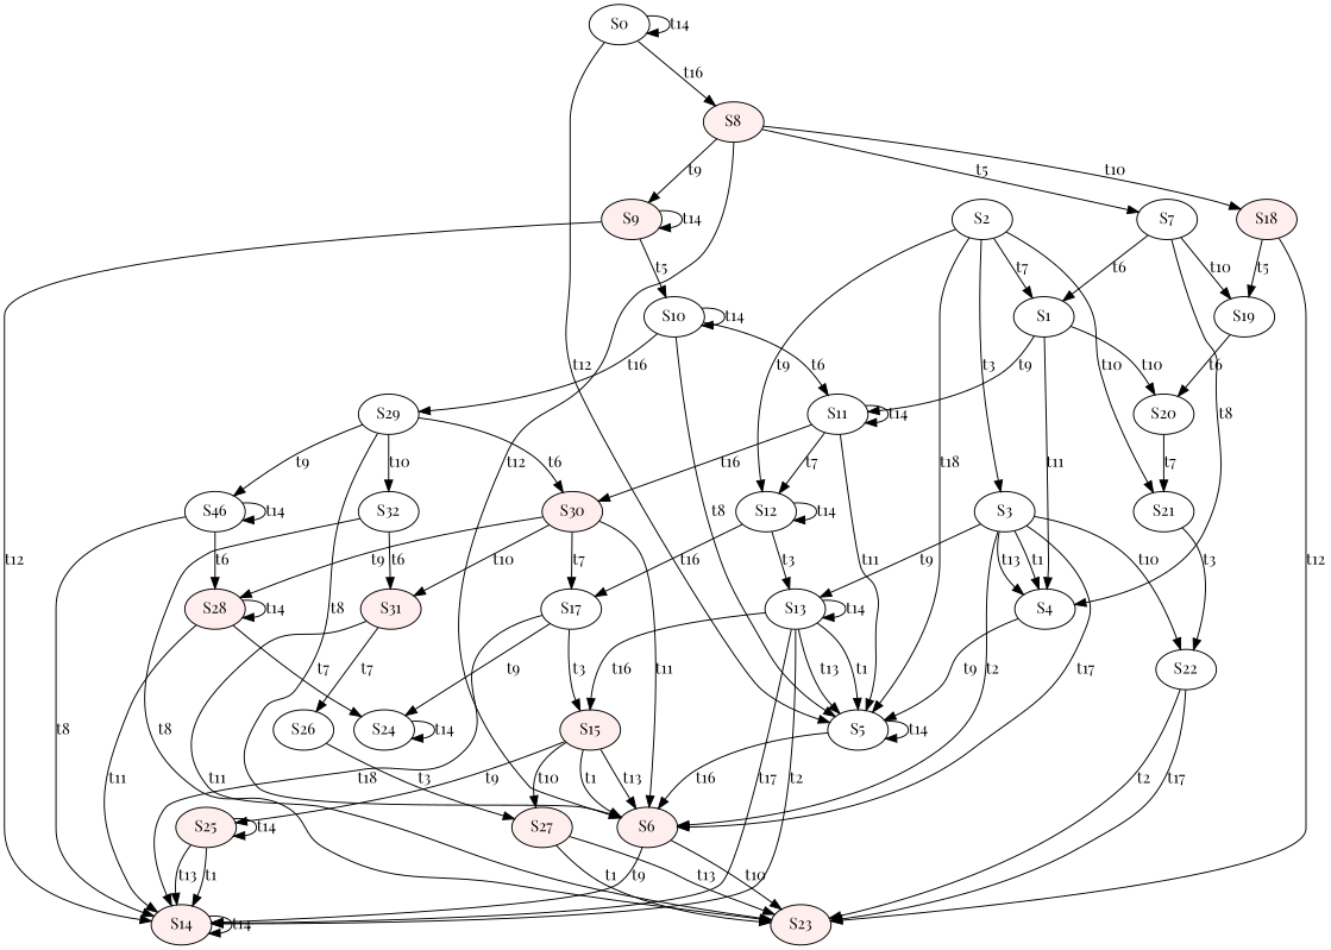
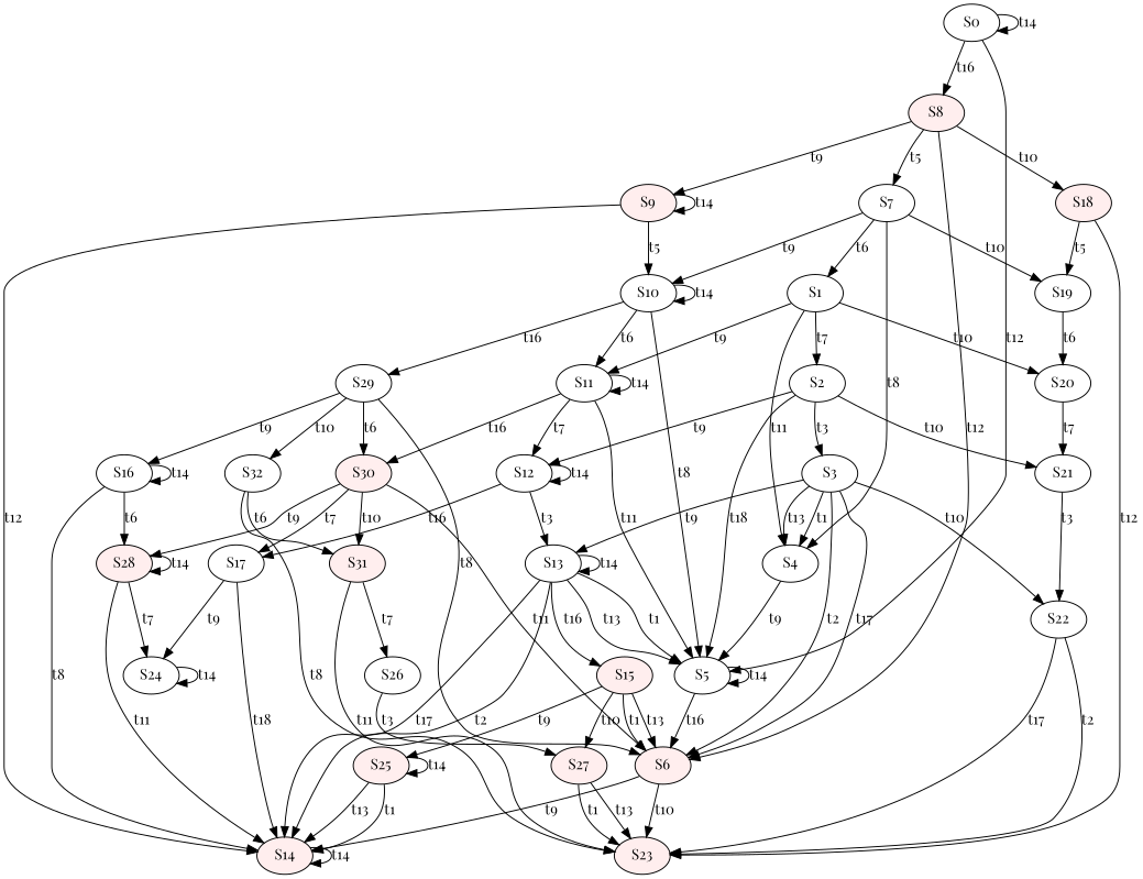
  digraph {
    fontname="Playfair Display"
    node [fillcolor="#FFFFFF" fontname="Playfair Display" style=filled]
    edge [fontname="Playfair Display"]
    S8 [fillcolor="#FFEEEE"]
    S9 [fillcolor="#FFEEEE"]
    S18 [fillcolor="#FFEEEE"]
    S7
    S6 [fillcolor="#FFEEEE"]
    S10
    S14 [fillcolor="#FFEEEE"]
    S23 [fillcolor="#FFEEEE"]
    S19
    S1
    S4
    S0
    S5
    S11
    S29
    S20
    S30 [fillcolor="#FFEEEE"]
    S28 [fillcolor="#FFEEEE"]
    S31 [fillcolor="#FFEEEE"]
    S17
    S24
    S26
    S15 [fillcolor="#FFEEEE"]
    S2
    S12
    S21
    S3
    S13
    S27 [fillcolor="#FFEEEE"]
    S22
-   S16 [label=S46]
+   S16
    S32
    S25 [fillcolor="#FFEEEE"]
    S8 -> S9 [label=t9]
    S8 -> S18 [label=t10]
    S8 -> S7 [label=t5]
    S8 -> S6 [label=t12]
    S9 -> S9 [label=t14]
    S9 -> S10 [label=t5]
    S9 -> S14 [label=t12]
    S18 -> S23 [label=t12]
    S18 -> S19 [label=t5]
+   S7 -> S10 [label=t9]
    S7 -> S19 [label=t10]
    S7 -> S1 [label=t6]
    S7 -> S4 [label=t8]
    S6 -> S14 [label=t9]
    S6 -> S23 [label=t10]
    S10 -> S10 [label=t14]
    S10 -> S5 [label=t8]
    S10 -> S11 [label=t6]
    S10 -> S29 [label=t16]
    S14 -> S14 [label=t14]
    S19 -> S20 [label=t6]
    S1 -> S4 [label=t11]
    S1 -> S11 [label=t9]
    S1 -> S20 [label=t10]
-   S2 -> S1 [label=t7]
+   S1 -> S2 [label=t7]
    S4 -> S5 [label=t9]
    S0 -> S8 [label=t16]
    S0 -> S0 [label=t14]
    S0 -> S5 [label=t12]
    S5 -> S6 [label=t16]
    S5 -> S5 [label=t14]
    S11 -> S5 [label=t11]
    S11 -> S11 [label=t14]
    S11 -> S30 [label=t16]
    S11 -> S12 [label=t7]
    S29 -> S6 [label=t8]
    S29 -> S30 [label=t6]
    S29 -> S16 [label=t9]
    S29 -> S32 [label=t10]
    S20 -> S21 [label=t7]
    S30 -> S6 [label=t11]
    S30 -> S28 [label=t9]
    S30 -> S31 [label=t10]
    S30 -> S17 [label=t7]
    S28 -> S14 [label=t11]
    S28 -> S28 [label=t14]
    S28 -> S24 [label=t7]
    S31 -> S23 [label=t11]
    S31 -> S26 [label=t7]
    S17 -> S14 [label=t18]
    S17 -> S24 [label=t9]
-   S17 -> S15 [label=t3]
    S24 -> S24 [label=t14]
    S26 -> S27 [label=t3]
    S15 -> S6 [label=t1]
    S15 -> S6 [label=t13]
    S15 -> S27 [label=t10]
    S15 -> S25 [label=t9]
    S2 -> S5 [label=t18]
    S2 -> S12 [label=t9]
    S2 -> S21 [label=t10]
    S2 -> S3 [label=t3]
    S12 -> S17 [label=t16]
    S12 -> S12 [label=t14]
    S12 -> S13 [label=t3]
    S21 -> S22 [label=t3]
    S3 -> S6 [label=t2]
    S3 -> S6 [label=t17]
    S3 -> S4 [label=t1]
    S3 -> S4 [label=t13]
    S3 -> S13 [label=t9]
    S3 -> S22 [label=t10]
    S13 -> S14 [label=t2]
    S13 -> S14 [label=t17]
    S13 -> S5 [label=t1]
    S13 -> S5 [label=t13]
    S13 -> S15 [label=t16]
    S13 -> S13 [label=t14]
    S27 -> S23 [label=t1]
    S27 -> S23 [label=t13]
    S22 -> S23 [label=t2]
    S22 -> S23 [label=t17]
    S16 -> S14 [label=t8]
    S16 -> S28 [label=t6]
    S16 -> S16 [label=t14]
    S32 -> S23 [label=t8]
    S32 -> S31 [label=t6]
    S25 -> S14 [label=t1]
    S25 -> S14 [label=t13]
    S25 -> S25 [label=t14]
  }
